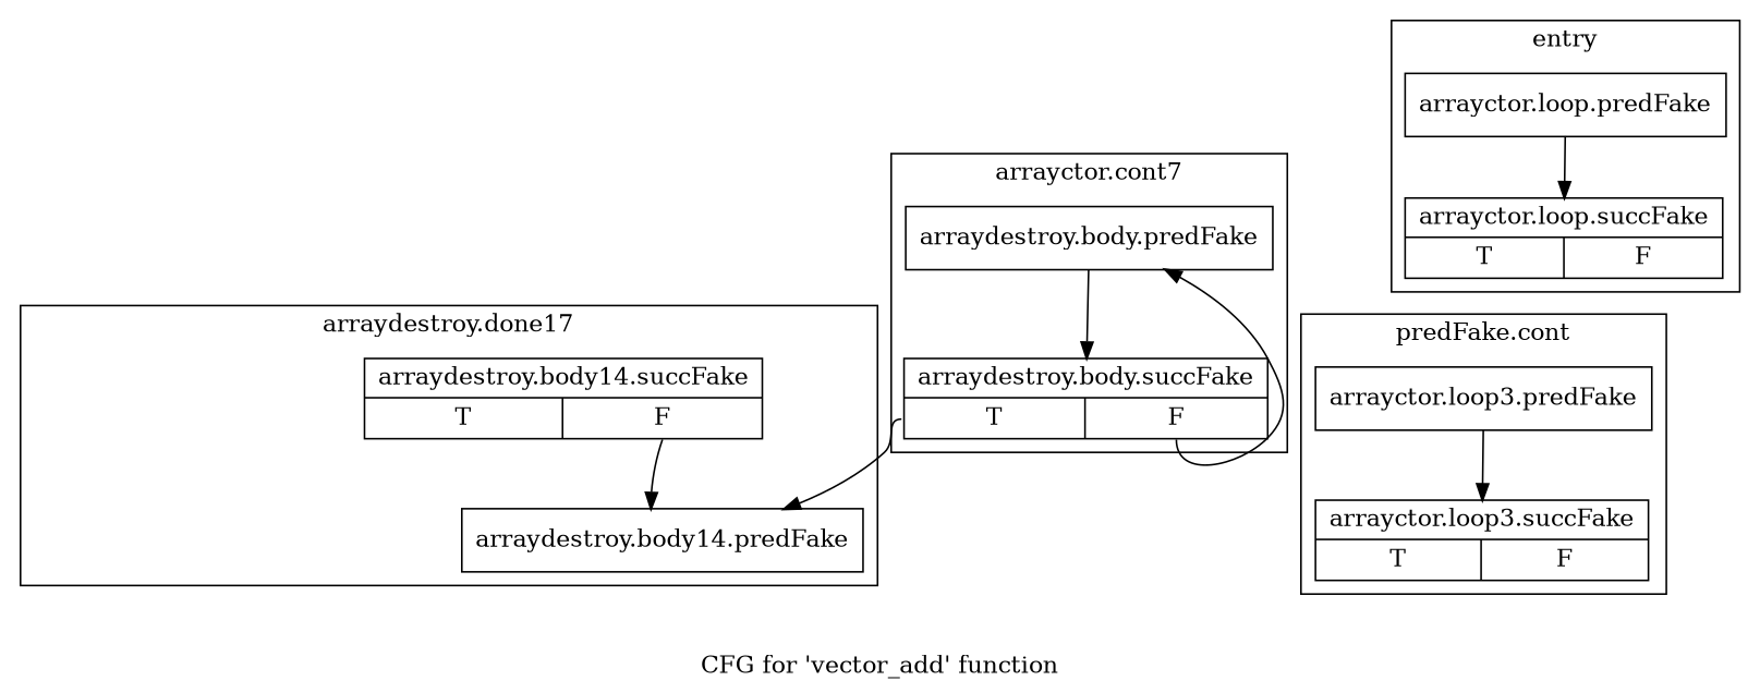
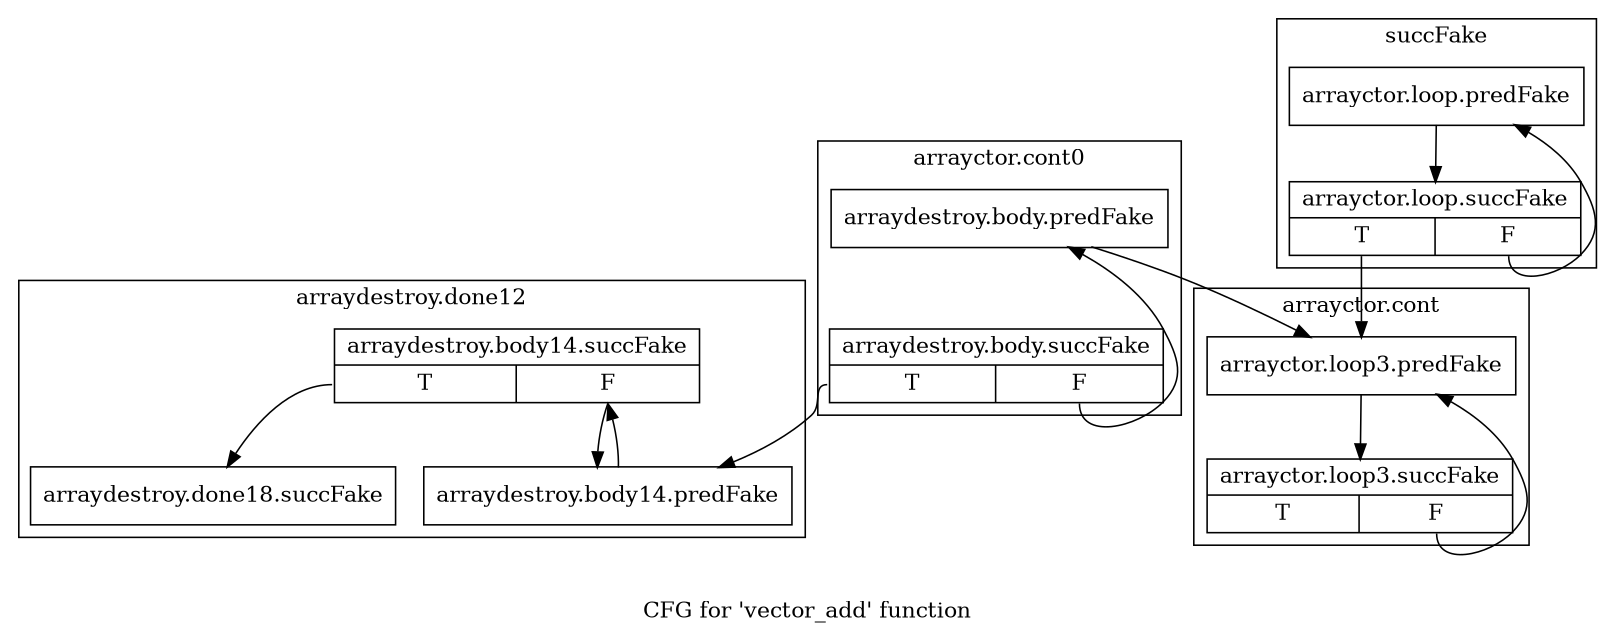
  digraph {
    label="CFG for 'vector_add' function"
    node [filename="../../../test.cpp" linenumber=80 shape=record]
    edge [execusionnum=0 filename="../../../test.cpp"]
+   n1 [label="{arraydestroy.done18.succFake}"]
    n2 [label="{arraydestroy.body14.predFake}"]
    n3 [label="{arraydestroy.body14.succFake|{<s0>T|<s1>F}}"]
    n4 [label="{arraydestroy.body.predFake}"]
    n5 [label="{arraydestroy.body.succFake|{<s0>T|<s1>F}}"]
    n6 [label="{arrayctor.loop3.predFake}" linenumber=74]
    n7 [label="{arrayctor.loop3.succFake|{<s0>T|<s1>F}}" linenumber=74]
    n8 [label="{arrayctor.loop.predFake}" linenumber=73]
    n9 [label="{arrayctor.loop.succFake|{<s0>T|<s1>F}}" linenumber=73]
    subgraph cluster_1 {
      invocationtime=1
-     label="arraydestroy.done17"
+     label="arraydestroy.done12"
      tripcount=0
+     n1
      n2
      n3
    }
    subgraph cluster_2 {
      invocationtime=1
-     label="arrayctor.cont7"
+     label="arrayctor.cont0"
      tripcount=0
      n4
      n5
    }
    subgraph cluster_3 {
      invocationtime=1
-     label="predFake.cont"
+     label="arrayctor.cont"
      tripcount=0
      n6
      n7
    }
    subgraph cluster_4 {
      invocationtime=1
-     label=entry
+     label=succFake
      tripcount=0
      n8
      n9
    }
+   n2 -> n3
+   n3 -> n1 [tailport=s0]
    n3 -> n2 [tailport=s1 execusionnum="" filename=""]
-   n4 -> n5
+   n4 -> n6
    n5 -> n2 [tailport=s0]
    n5 -> n4 [tailport=s1 execusionnum="" filename=""]
    n6 -> n7
+   n7 -> n6 [tailport=s1 execusionnum="" filename=""]
    n8 -> n9
+   n9 -> n6 [tailport=s0]
+   n9 -> n8 [tailport=s1 execusionnum="" filename=""]
  }
